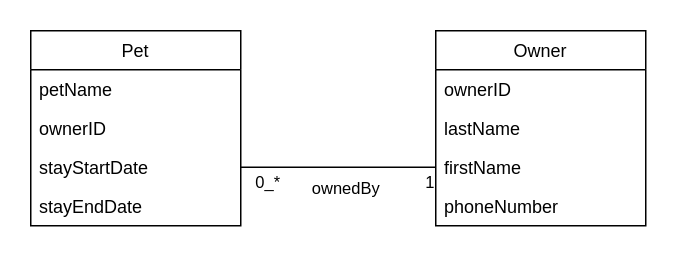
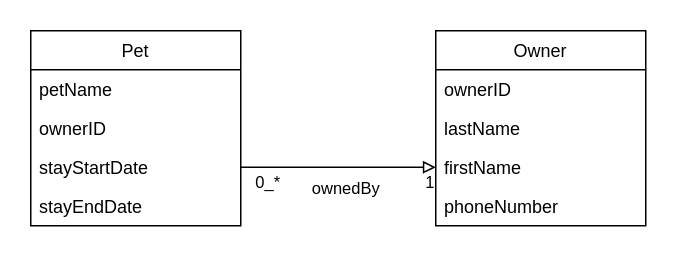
  <mxCell id="0" />
  <mxCell id="1" parent="0" />
  <mxCell id="2" value="Pet" style="swimlane;fontStyle=0;childLayout=stackLayout;horizontal=1;startSize=26;fillColor=none;horizontalStack=0;resizeParent=1;resizeParentMax=0;resizeLast=0;collapsible=1;marginBottom=0;" vertex="1" parent="1"><mxGeometry x="20" y="20" width="140" height="130" as="geometry" /></mxCell>
  <mxCell id="3" value="petName" style="text;strokeColor=none;fillColor=none;align=left;verticalAlign=top;spacingLeft=4;spacingRight=4;overflow=hidden;rotatable=0;points=[[0,0.5],[1,0.5]];portConstraint=eastwest;" vertex="1" parent="2"><mxGeometry y="26" width="140" height="26" as="geometry" /></mxCell>
  <mxCell id="4" value="ownerID" style="text;strokeColor=none;fillColor=none;align=left;verticalAlign=top;spacingLeft=4;spacingRight=4;overflow=hidden;rotatable=0;points=[[0,0.5],[1,0.5]];portConstraint=eastwest;" vertex="1" parent="2"><mxGeometry y="52" width="140" height="26" as="geometry" /></mxCell>
  <mxCell id="5" value="stayStartDate" style="text;strokeColor=none;fillColor=none;align=left;verticalAlign=top;spacingLeft=4;spacingRight=4;overflow=hidden;rotatable=0;points=[[0,0.5],[1,0.5]];portConstraint=eastwest;" vertex="1" parent="2"><mxGeometry y="78" width="140" height="26" as="geometry" /></mxCell>
  <mxCell id="6" value="stayEndDate" style="text;strokeColor=none;fillColor=none;align=left;verticalAlign=top;spacingLeft=4;spacingRight=4;overflow=hidden;rotatable=0;points=[[0,0.5],[1,0.5]];portConstraint=eastwest;" vertex="1" parent="2"><mxGeometry y="104" width="140" height="26" as="geometry" /></mxCell>
  <mxCell id="7" value="Owner" style="swimlane;fontStyle=0;childLayout=stackLayout;horizontal=1;startSize=26;fillColor=none;horizontalStack=0;resizeParent=1;resizeParentMax=0;resizeLast=0;collapsible=1;marginBottom=0;" vertex="1" parent="1"><mxGeometry x="290" y="20" width="140" height="130" as="geometry" /></mxCell>
  <mxCell id="8" value="ownerID" style="text;strokeColor=none;fillColor=none;align=left;verticalAlign=top;spacingLeft=4;spacingRight=4;overflow=hidden;rotatable=0;points=[[0,0.5],[1,0.5]];portConstraint=eastwest;" vertex="1" parent="7"><mxGeometry y="26" width="140" height="26" as="geometry" /></mxCell>
  <mxCell id="9" value="lastName" style="text;strokeColor=none;fillColor=none;align=left;verticalAlign=top;spacingLeft=4;spacingRight=4;overflow=hidden;rotatable=0;points=[[0,0.5],[1,0.5]];portConstraint=eastwest;" vertex="1" parent="7"><mxGeometry y="52" width="140" height="26" as="geometry" /></mxCell>
  <mxCell id="10" value="firstName" style="text;strokeColor=none;fillColor=none;align=left;verticalAlign=top;spacingLeft=4;spacingRight=4;overflow=hidden;rotatable=0;points=[[0,0.5],[1,0.5]];portConstraint=eastwest;" vertex="1" parent="7"><mxGeometry y="78" width="140" height="26" as="geometry" /></mxCell>
  <mxCell id="11" value="phoneNumber" style="text;strokeColor=none;fillColor=none;align=left;verticalAlign=top;spacingLeft=4;spacingRight=4;overflow=hidden;rotatable=0;points=[[0,0.5],[1,0.5]];portConstraint=eastwest;" vertex="1" parent="7"><mxGeometry y="104" width="140" height="26" as="geometry" /></mxCell>
- <mxCell id="12" style="rounded=0;orthogonalLoop=1;jettySize=auto;html=1;entryX=0;entryY=0.5;entryDx=0;entryDy=0;endArrow=none;endFill=0;" edge="1" parent="1" source="5" target="10"><mxGeometry relative="1" as="geometry"><Array as="points"><mxPoint x="260" y="111" /></Array></mxGeometry></mxCell>
+ <mxCell id="12" style="rounded=0;orthogonalLoop=1;jettySize=auto;html=1;entryX=0;entryY=0.5;entryDx=0;entryDy=0;endArrow=block;endFill=0;" edge="1" parent="1" source="5" target="10"><mxGeometry relative="1" as="geometry"><Array as="points"><mxPoint x="260" y="111" /></Array></mxGeometry></mxCell>
  <mxCell id="13" value="ownedBy" style="edgeLabel;html=1;align=center;verticalAlign=middle;resizable=0;points=[];" vertex="1" connectable="0" parent="12"><mxGeometry x="0.168" y="-1" relative="1" as="geometry"><mxPoint x="-7" y="12" as="offset" /></mxGeometry></mxCell>
  <mxCell id="14" value="0_*" style="edgeLabel;html=1;align=center;verticalAlign=middle;resizable=0;points=[];" vertex="1" connectable="0" parent="12"><mxGeometry x="-0.918" y="-1" relative="1" as="geometry"><mxPoint x="12" y="8" as="offset" /></mxGeometry></mxCell>
  <mxCell id="15" value="1" style="edgeLabel;html=1;align=center;verticalAlign=middle;resizable=0;points=[];" vertex="1" connectable="0" parent="12"><mxGeometry x="0.916" relative="1" as="geometry"><mxPoint y="9" as="offset" /></mxGeometry></mxCell>
